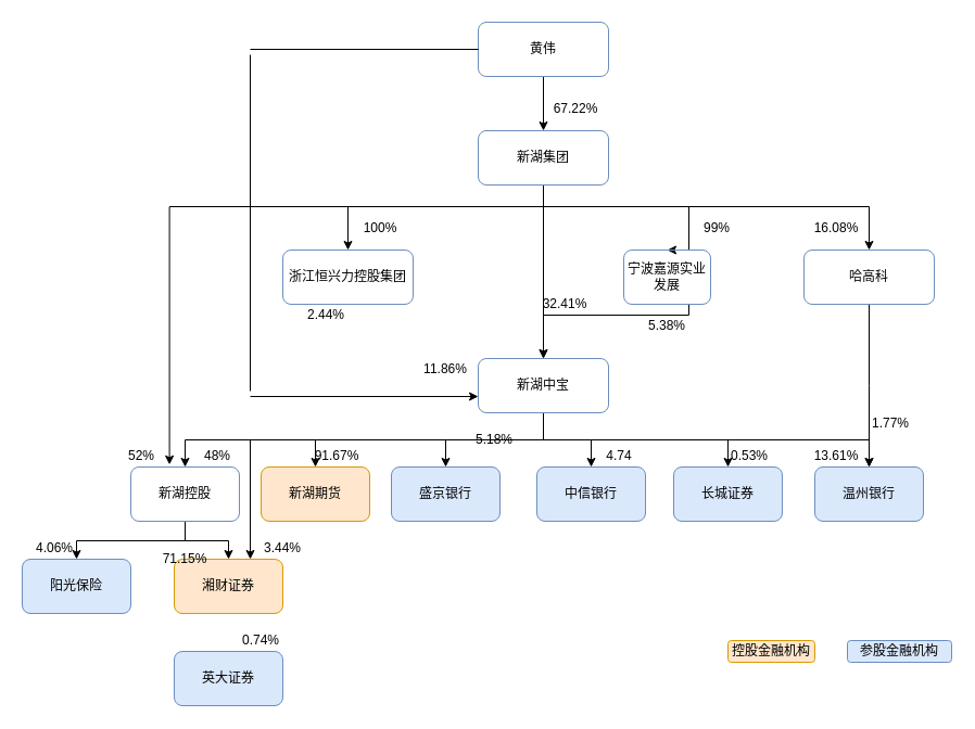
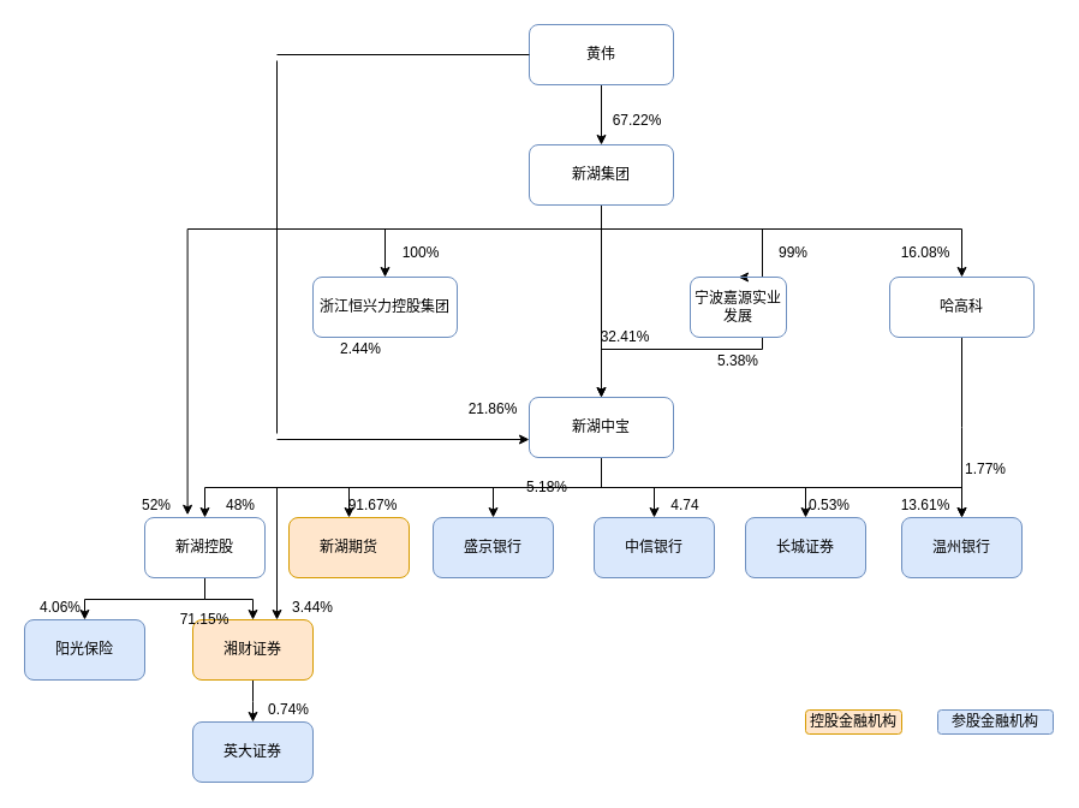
  <mxCell id="0" />
  <mxCell id="1" parent="0" />
  <mxCell id="2" style="edgeStyle=orthogonalEdgeStyle;rounded=0;orthogonalLoop=1;jettySize=auto;html=1;entryX=0.5;entryY=0;entryDx=0;entryDy=0;" edge="1" parent="1" source="3" target="9"><mxGeometry relative="1" as="geometry" /></mxCell>
  <mxCell id="3" value="黄伟" style="rounded=1;whiteSpace=wrap;html=1;strokeColor=#6c8ebf;fillColor=none;" vertex="1" parent="1"><mxGeometry x="440" y="20" width="120" height="50" as="geometry" /></mxCell>
  <mxCell id="4" style="edgeStyle=orthogonalEdgeStyle;rounded=0;orthogonalLoop=1;jettySize=auto;html=1;entryX=0.5;entryY=0;entryDx=0;entryDy=0;" edge="1" parent="1" source="9" target="20"><mxGeometry relative="1" as="geometry"><Array as="points"><mxPoint x="500" y="190" /><mxPoint x="800" y="190" /></Array></mxGeometry></mxCell>
  <mxCell id="5" style="edgeStyle=orthogonalEdgeStyle;rounded=0;orthogonalLoop=1;jettySize=auto;html=1;entryX=0.5;entryY=0;entryDx=0;entryDy=0;" edge="1" parent="1" source="9" target="22"><mxGeometry relative="1" as="geometry"><Array as="points"><mxPoint x="500" y="190" /><mxPoint x="634" y="190" /></Array></mxGeometry></mxCell>
  <mxCell id="6" style="edgeStyle=orthogonalEdgeStyle;rounded=0;orthogonalLoop=1;jettySize=auto;html=1;entryX=0.5;entryY=0;entryDx=0;entryDy=0;" edge="1" parent="1" source="9" target="11"><mxGeometry relative="1" as="geometry"><Array as="points"><mxPoint x="500" y="190" /><mxPoint x="320" y="190" /></Array></mxGeometry></mxCell>
  <mxCell id="7" style="edgeStyle=orthogonalEdgeStyle;rounded=0;orthogonalLoop=1;jettySize=auto;html=1;entryX=0.5;entryY=0;entryDx=0;entryDy=0;" edge="1" parent="1" source="9" target="18"><mxGeometry relative="1" as="geometry" /></mxCell>
  <mxCell id="8" style="edgeStyle=elbowEdgeStyle;rounded=0;orthogonalLoop=1;jettySize=auto;elbow=vertical;html=1;entryX=0.356;entryY=-0.044;entryDx=0;entryDy=0;entryPerimeter=0;" edge="1" parent="1" source="9" target="33"><mxGeometry relative="1" as="geometry"><Array as="points"><mxPoint x="260" y="190" /></Array></mxGeometry></mxCell>
  <mxCell id="9" value="新湖集团" style="rounded=1;whiteSpace=wrap;html=1;strokeColor=#6c8ebf;gradientColor=#ffffff;fillColor=none;" vertex="1" parent="1"><mxGeometry x="440" y="120" width="120" height="50" as="geometry" /></mxCell>
  <mxCell id="10" value="67.22%" style="text;html=1;strokeColor=none;fillColor=none;align=center;verticalAlign=middle;whiteSpace=wrap;rounded=0;" vertex="1" parent="1"><mxGeometry x="510" y="90" width="40" height="20" as="geometry" /></mxCell>
  <mxCell id="11" value="浙江恒兴力控股集团" style="rounded=1;whiteSpace=wrap;html=1;strokeColor=#6c8ebf;gradientColor=#ffffff;fillColor=none;" vertex="1" parent="1"><mxGeometry x="260" y="230" width="120" height="50" as="geometry" /></mxCell>
  <mxCell id="12" style="edgeStyle=elbowEdgeStyle;rounded=0;orthogonalLoop=1;jettySize=auto;elbow=vertical;html=1;entryX=0.5;entryY=0;entryDx=0;entryDy=0;" edge="1" parent="1" source="18" target="34"><mxGeometry relative="1" as="geometry" /></mxCell>
  <mxCell id="13" style="edgeStyle=elbowEdgeStyle;rounded=0;orthogonalLoop=1;jettySize=auto;elbow=vertical;html=1;entryX=0.5;entryY=0;entryDx=0;entryDy=0;" edge="1" parent="1" source="18" target="35"><mxGeometry relative="1" as="geometry" /></mxCell>
  <mxCell id="14" style="edgeStyle=elbowEdgeStyle;rounded=0;orthogonalLoop=1;jettySize=auto;elbow=vertical;html=1;entryX=0.5;entryY=0;entryDx=0;entryDy=0;" edge="1" parent="1" source="18" target="38"><mxGeometry relative="1" as="geometry" /></mxCell>
  <mxCell id="15" style="edgeStyle=elbowEdgeStyle;rounded=0;orthogonalLoop=1;jettySize=auto;elbow=vertical;html=1;" edge="1" parent="1" source="18" target="33"><mxGeometry relative="1" as="geometry" /></mxCell>
  <mxCell id="16" style="edgeStyle=elbowEdgeStyle;rounded=0;orthogonalLoop=1;jettySize=auto;elbow=vertical;html=1;" edge="1" parent="1" source="18" target="36"><mxGeometry relative="1" as="geometry" /></mxCell>
  <mxCell id="17" style="edgeStyle=elbowEdgeStyle;rounded=0;orthogonalLoop=1;jettySize=auto;elbow=vertical;html=1;entryX=0.5;entryY=0;entryDx=0;entryDy=0;" edge="1" parent="1" source="18" target="37"><mxGeometry relative="1" as="geometry" /></mxCell>
  <mxCell id="18" value="新湖中宝" style="rounded=1;whiteSpace=wrap;html=1;strokeColor=#6c8ebf;gradientColor=#ffffff;fillColor=none;" vertex="1" parent="1"><mxGeometry x="440" y="330" width="120" height="50" as="geometry" /></mxCell>
  <mxCell id="19" style="edgeStyle=elbowEdgeStyle;rounded=0;orthogonalLoop=1;jettySize=auto;elbow=vertical;html=1;entryX=0.5;entryY=0;entryDx=0;entryDy=0;" edge="1" parent="1" source="20" target="34"><mxGeometry relative="1" as="geometry" /></mxCell>
  <mxCell id="20" value="哈高科" style="rounded=1;whiteSpace=wrap;html=1;strokeColor=#6c8ebf;gradientColor=#ffffff;fillColor=none;" vertex="1" parent="1"><mxGeometry x="740" y="230" width="120" height="50" as="geometry" /></mxCell>
  <mxCell id="21" style="edgeStyle=orthogonalEdgeStyle;rounded=0;orthogonalLoop=1;jettySize=auto;html=1;entryX=0.5;entryY=0;entryDx=0;entryDy=0;" edge="1" parent="1" source="22" target="18"><mxGeometry relative="1" as="geometry"><Array as="points"><mxPoint x="634" y="290" /><mxPoint x="500" y="290" /></Array></mxGeometry></mxCell>
  <mxCell id="22" value="宁波嘉源实业发展" style="rounded=1;whiteSpace=wrap;html=1;strokeColor=#6c8ebf;gradientColor=#ffffff;fillColor=none;" vertex="1" parent="1"><mxGeometry x="574" y="230" width="80" height="50" as="geometry" /></mxCell>
  <mxCell id="23" value="100%" style="text;html=1;strokeColor=none;fillColor=none;align=center;verticalAlign=middle;whiteSpace=wrap;rounded=0;" vertex="1" parent="1"><mxGeometry x="330" y="200" width="40" height="20" as="geometry" /></mxCell>
  <mxCell id="24" value="99%" style="text;html=1;strokeColor=none;fillColor=none;align=center;verticalAlign=middle;whiteSpace=wrap;rounded=0;" vertex="1" parent="1"><mxGeometry x="640" y="200" width="40" height="20" as="geometry" /></mxCell>
  <mxCell id="25" value="16.08%" style="text;html=1;strokeColor=none;fillColor=none;align=center;verticalAlign=middle;whiteSpace=wrap;rounded=0;" vertex="1" parent="1"><mxGeometry x="750" y="200" width="40" height="20" as="geometry" /></mxCell>
  <mxCell id="26" value="2.44%" style="text;html=1;strokeColor=none;fillColor=none;align=center;verticalAlign=middle;whiteSpace=wrap;rounded=0;" vertex="1" parent="1"><mxGeometry x="280" y="280" width="40" height="20" as="geometry" /></mxCell>
  <mxCell id="27" value="32.41%" style="text;html=1;strokeColor=none;fillColor=none;align=center;verticalAlign=middle;whiteSpace=wrap;rounded=0;" vertex="1" parent="1"><mxGeometry x="500" y="270" width="40" height="20" as="geometry" /></mxCell>
  <mxCell id="28" value="5.38%" style="text;html=1;strokeColor=none;fillColor=none;align=center;verticalAlign=middle;whiteSpace=wrap;rounded=0;" vertex="1" parent="1"><mxGeometry x="594" y="290" width="40" height="20" as="geometry" /></mxCell>
  <mxCell id="29" value="" style="endArrow=none;html=1;entryX=0;entryY=0.5;entryDx=0;entryDy=0;" edge="1" parent="1" target="3"><mxGeometry width="50" height="50" relative="1" as="geometry"><mxPoint x="230" y="45" as="sourcePoint" /><mxPoint x="370" y="50" as="targetPoint" /></mxGeometry></mxCell>
- <mxCell id="30" value="11.86%" style="text;html=1;strokeColor=none;fillColor=none;align=center;verticalAlign=middle;whiteSpace=wrap;rounded=0;" vertex="1" parent="1"><mxGeometry x="390" y="330" width="40" height="20" as="geometry" /></mxCell>
+ <mxCell id="30" value="21.86%" style="text;html=1;strokeColor=none;fillColor=none;align=center;verticalAlign=middle;whiteSpace=wrap;rounded=0;" vertex="1" parent="1"><mxGeometry x="390" y="330" width="40" height="20" as="geometry" /></mxCell>
  <mxCell id="31" style="edgeStyle=elbowEdgeStyle;rounded=0;orthogonalLoop=1;jettySize=auto;elbow=vertical;html=1;exitX=0.5;exitY=1;exitDx=0;exitDy=0;entryX=0.5;entryY=0;entryDx=0;entryDy=0;" edge="1" parent="1" source="33" target="49"><mxGeometry relative="1" as="geometry" /></mxCell>
  <mxCell id="32" style="edgeStyle=elbowEdgeStyle;rounded=0;orthogonalLoop=1;jettySize=auto;elbow=vertical;html=1;entryX=0.5;entryY=0;entryDx=0;entryDy=0;" edge="1" parent="1" source="33" target="51"><mxGeometry relative="1" as="geometry" /></mxCell>
  <mxCell id="33" value="新湖控股" style="rounded=1;whiteSpace=wrap;html=1;strokeColor=#6c8ebf;gradientColor=#ffffff;fillColor=none;" vertex="1" parent="1"><mxGeometry x="120" y="430" width="100" height="50" as="geometry" /></mxCell>
  <mxCell id="34" value="温州银行" style="rounded=1;whiteSpace=wrap;html=1;strokeColor=#6c8ebf;fillColor=#dae8fc;" vertex="1" parent="1"><mxGeometry x="750" y="430" width="100" height="50" as="geometry" /></mxCell>
  <mxCell id="35" value="长城证券" style="rounded=1;whiteSpace=wrap;html=1;strokeColor=#6c8ebf;fillColor=#dae8fc;" vertex="1" parent="1"><mxGeometry x="620" y="430" width="100" height="50" as="geometry" /></mxCell>
  <mxCell id="36" value="新湖期货" style="rounded=1;whiteSpace=wrap;html=1;strokeColor=#d79b00;fillColor=#ffe6cc;" vertex="1" parent="1"><mxGeometry x="240" y="430" width="100" height="50" as="geometry" /></mxCell>
  <mxCell id="37" value="盛京银行" style="rounded=1;whiteSpace=wrap;html=1;strokeColor=#6c8ebf;fillColor=#dae8fc;" vertex="1" parent="1"><mxGeometry x="360" y="430" width="100" height="50" as="geometry" /></mxCell>
  <mxCell id="38" value="中信银行" style="rounded=1;whiteSpace=wrap;html=1;strokeColor=#6c8ebf;fillColor=#dae8fc;" vertex="1" parent="1"><mxGeometry x="494" y="430" width="100" height="50" as="geometry" /></mxCell>
  <mxCell id="39" value="" style="endArrow=none;html=1;" edge="1" parent="1"><mxGeometry width="50" height="50" relative="1" as="geometry"><mxPoint x="230" y="360" as="sourcePoint" /><mxPoint x="230" y="50" as="targetPoint" /></mxGeometry></mxCell>
  <mxCell id="40" value="" style="endArrow=classic;html=1;" edge="1" parent="1"><mxGeometry width="50" height="50" relative="1" as="geometry"><mxPoint x="230" y="365" as="sourcePoint" /><mxPoint x="440" y="365" as="targetPoint" /></mxGeometry></mxCell>
  <mxCell id="41" value="52%" style="text;html=1;strokeColor=none;fillColor=none;align=center;verticalAlign=middle;whiteSpace=wrap;rounded=0;" vertex="1" parent="1"><mxGeometry x="110" y="410" width="40" height="20" as="geometry" /></mxCell>
  <mxCell id="42" value="48%" style="text;html=1;strokeColor=none;fillColor=none;align=center;verticalAlign=middle;whiteSpace=wrap;rounded=0;" vertex="1" parent="1"><mxGeometry x="180" y="410" width="40" height="20" as="geometry" /></mxCell>
  <mxCell id="43" value="91.67%" style="text;html=1;strokeColor=none;fillColor=none;align=center;verticalAlign=middle;whiteSpace=wrap;rounded=0;" vertex="1" parent="1"><mxGeometry x="290" y="410" width="40" height="20" as="geometry" /></mxCell>
  <mxCell id="44" value="5.18%" style="text;html=1;strokeColor=none;fillColor=none;align=center;verticalAlign=middle;whiteSpace=wrap;rounded=0;" vertex="1" parent="1"><mxGeometry x="435" y="395" width="40" height="20" as="geometry" /></mxCell>
  <mxCell id="45" value="4.74" style="text;html=1;strokeColor=none;fillColor=none;align=center;verticalAlign=middle;whiteSpace=wrap;rounded=0;" vertex="1" parent="1"><mxGeometry x="550" y="410" width="40" height="20" as="geometry" /></mxCell>
  <mxCell id="46" value="0.53%" style="text;html=1;strokeColor=none;fillColor=none;align=center;verticalAlign=middle;whiteSpace=wrap;rounded=0;" vertex="1" parent="1"><mxGeometry x="670" y="410" width="40" height="20" as="geometry" /></mxCell>
  <mxCell id="47" value="13.61%" style="text;html=1;strokeColor=none;fillColor=none;align=center;verticalAlign=middle;whiteSpace=wrap;rounded=0;" vertex="1" parent="1"><mxGeometry x="750" y="410" width="40" height="20" as="geometry" /></mxCell>
  <mxCell id="48" value="1.77%" style="text;html=1;strokeColor=none;fillColor=none;align=center;verticalAlign=middle;whiteSpace=wrap;rounded=0;" vertex="1" parent="1"><mxGeometry x="800" y="380" width="40" height="20" as="geometry" /></mxCell>
  <mxCell id="49" value="阳光保险" style="rounded=1;whiteSpace=wrap;html=1;strokeColor=#6c8ebf;fillColor=#dae8fc;" vertex="1" parent="1"><mxGeometry x="20" y="515" width="100" height="50" as="geometry" /></mxCell>
+ <mxCell id="50" style="edgeStyle=elbowEdgeStyle;rounded=0;orthogonalLoop=1;jettySize=auto;elbow=vertical;html=1;entryX=0.5;entryY=0;entryDx=0;entryDy=0;" edge="1" parent="1" source="51" target="56"><mxGeometry relative="1" as="geometry" /></mxCell>
  <mxCell id="51" value="湘财证券" style="rounded=1;whiteSpace=wrap;html=1;strokeColor=#d79b00;fillColor=#ffe6cc;" vertex="1" parent="1"><mxGeometry x="160" y="515" width="100" height="50" as="geometry" /></mxCell>
  <mxCell id="52" value="4.06%" style="text;html=1;strokeColor=none;fillColor=none;align=center;verticalAlign=middle;whiteSpace=wrap;rounded=0;" vertex="1" parent="1"><mxGeometry x="30" y="495" width="40" height="20" as="geometry" /></mxCell>
  <mxCell id="53" value="71.15%" style="text;html=1;strokeColor=none;fillColor=none;align=center;verticalAlign=middle;whiteSpace=wrap;rounded=0;" vertex="1" parent="1"><mxGeometry x="150" y="505" width="40" height="20" as="geometry" /></mxCell>
  <mxCell id="54" value="" style="endArrow=classic;html=1;" edge="1" parent="1"><mxGeometry width="50" height="50" relative="1" as="geometry"><mxPoint x="230" y="405" as="sourcePoint" /><mxPoint x="230" y="515" as="targetPoint" /></mxGeometry></mxCell>
  <mxCell id="55" value="3.44%" style="text;html=1;strokeColor=none;fillColor=none;align=center;verticalAlign=middle;whiteSpace=wrap;rounded=0;" vertex="1" parent="1"><mxGeometry x="240" y="495" width="40" height="20" as="geometry" /></mxCell>
  <mxCell id="56" value="英大证券" style="rounded=1;whiteSpace=wrap;html=1;strokeColor=#6c8ebf;fillColor=#dae8fc;" vertex="1" parent="1"><mxGeometry x="160" y="600" width="100" height="50" as="geometry" /></mxCell>
  <mxCell id="57" value="0.74%" style="text;html=1;strokeColor=none;fillColor=none;align=center;verticalAlign=middle;whiteSpace=wrap;rounded=0;" vertex="1" parent="1"><mxGeometry x="220" y="580" width="40" height="20" as="geometry" /></mxCell>
  <mxCell id="58" value="控股金融机构" style="rounded=1;whiteSpace=wrap;html=1;fillColor=#ffe6cc;strokeColor=#d79b00;" vertex="1" parent="1"><mxGeometry x="670" y="590" width="80" height="20" as="geometry" /></mxCell>
  <mxCell id="59" value="参股金融机构" style="rounded=1;whiteSpace=wrap;html=1;fillColor=#dae8fc;strokeColor=#6c8ebf;" vertex="1" parent="1"><mxGeometry x="780" y="590" width="96" height="20" as="geometry" /></mxCell>
